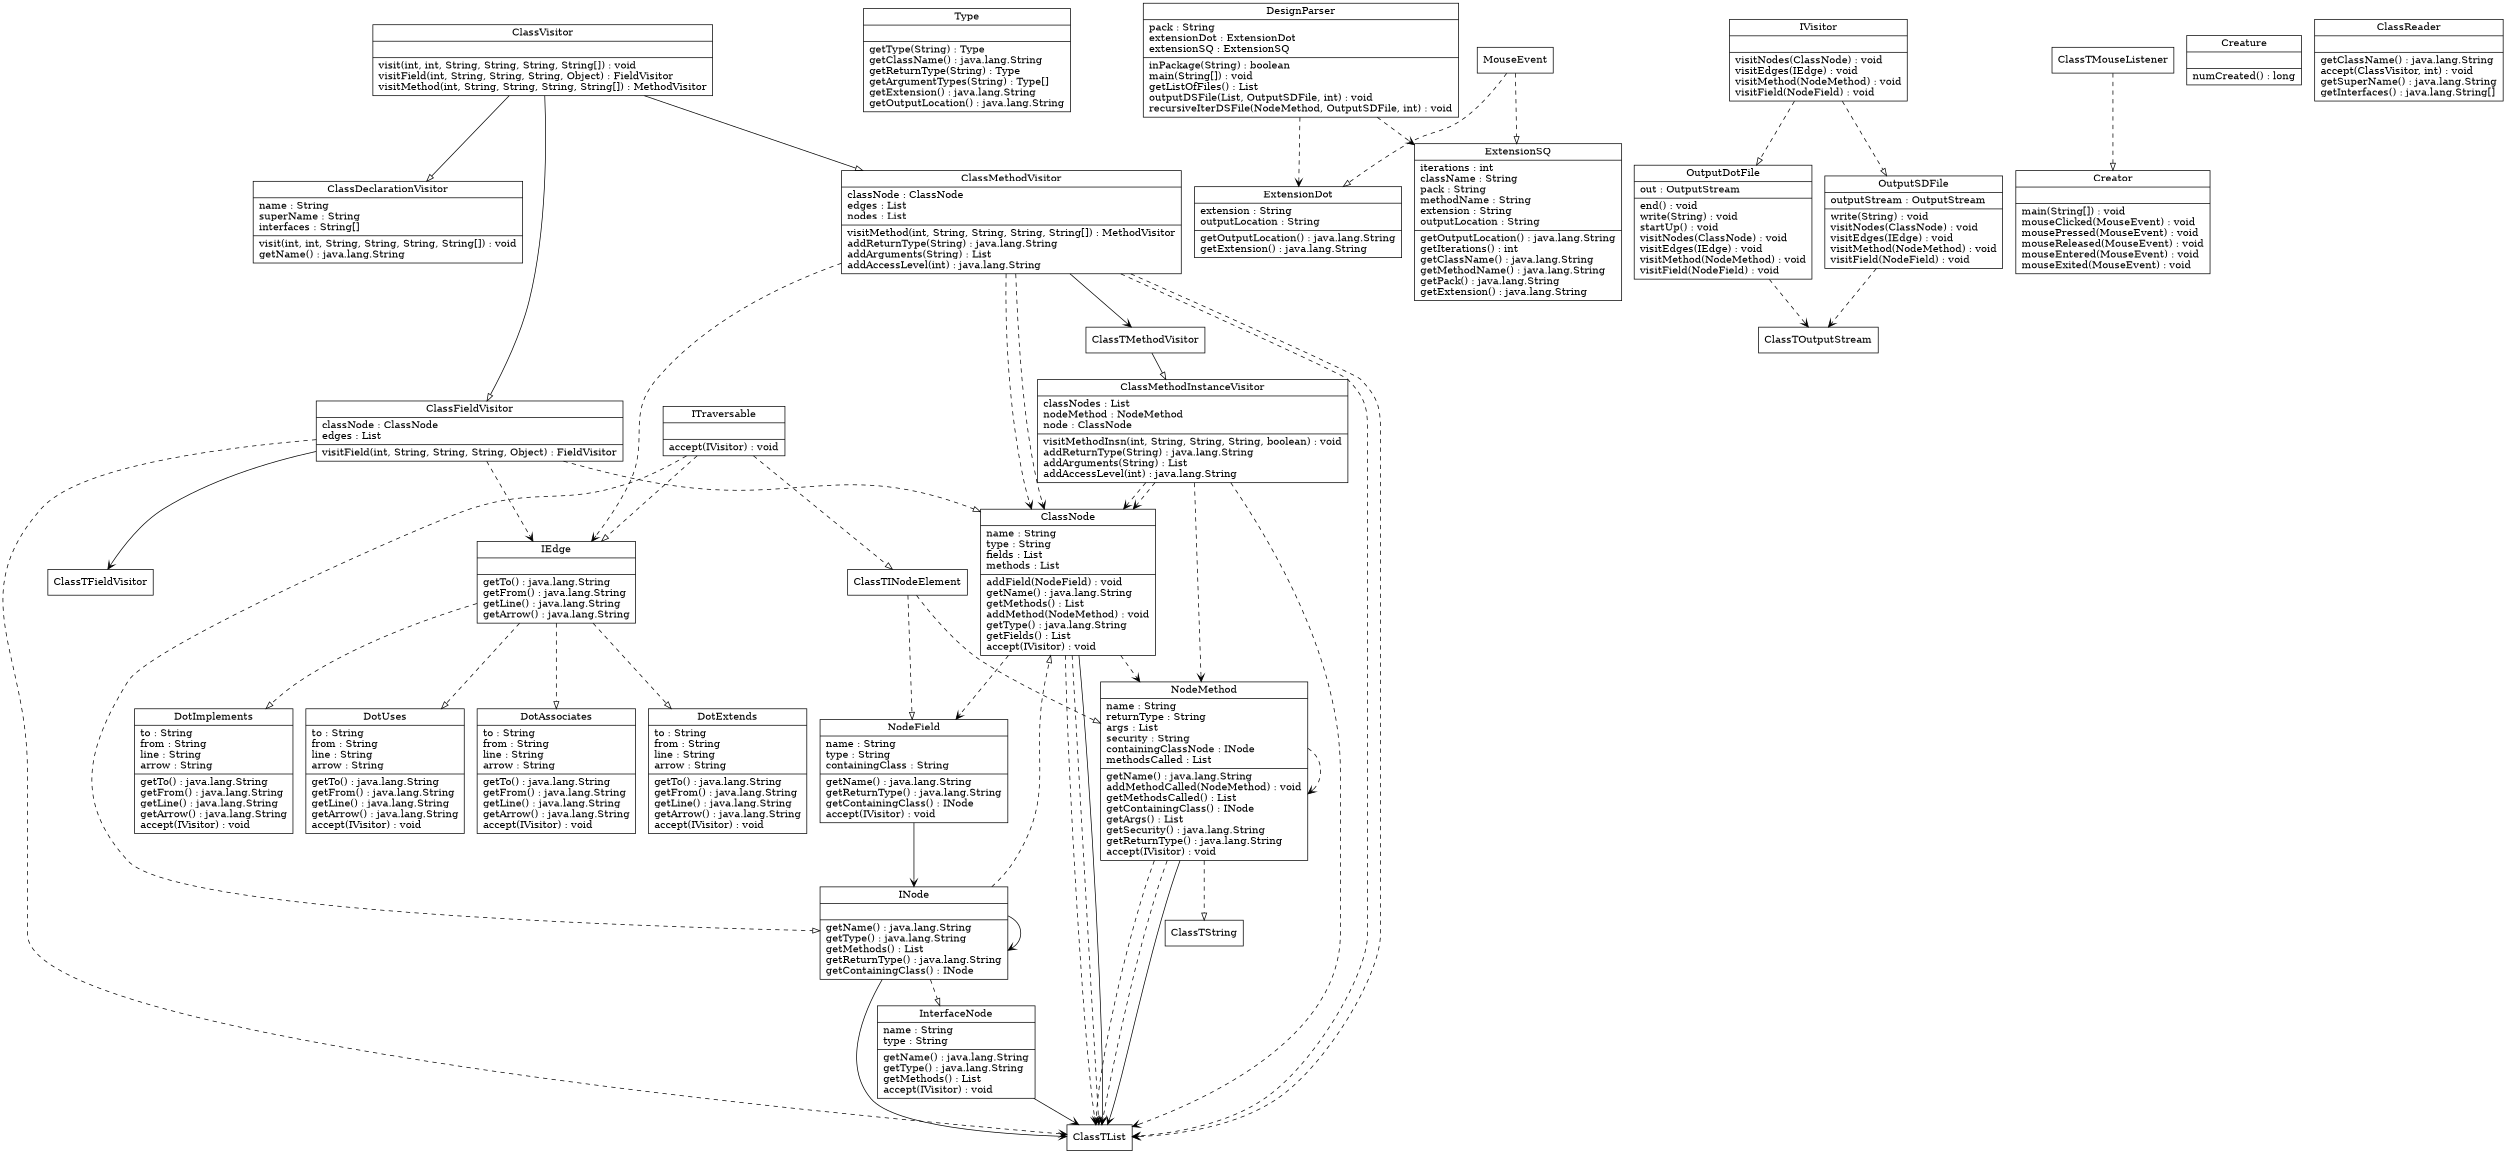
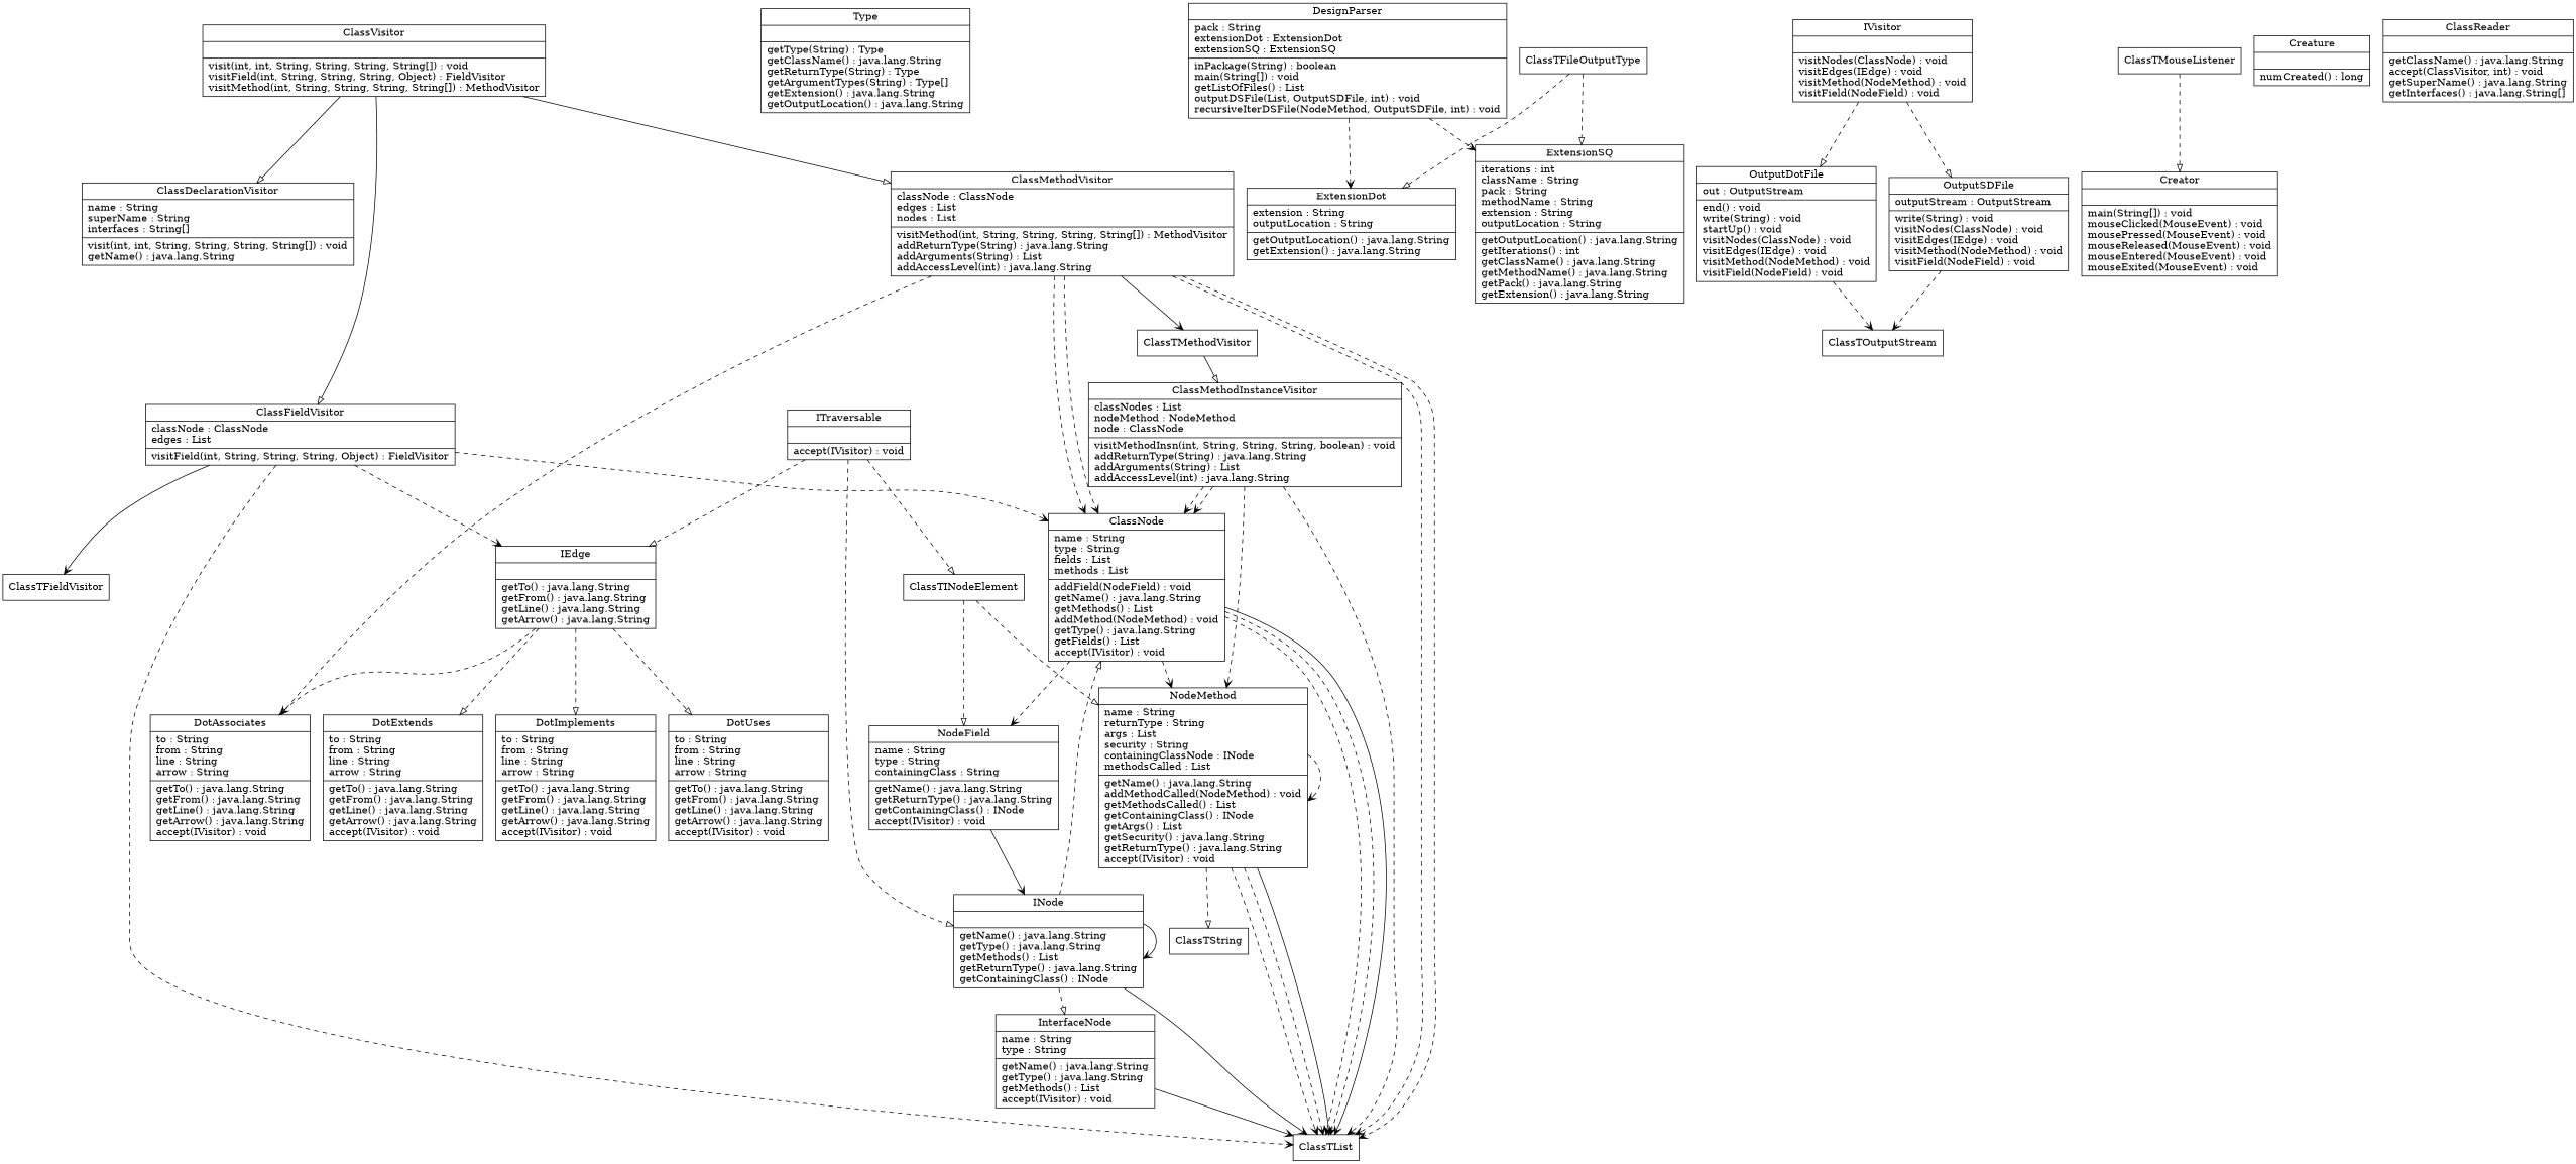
  digraph {
    fontname="Bitstream Vera Sans"
    fontsize=8
    node [shape=record]
    edge [arrowhead=vee style=dashed]
    n1 [label="{ClassDeclarationVisitor|name : String\lsuperName : String\linterfaces : String[]\l|visit(int, int, String, String, String, String[]) : void\lgetName() : java.lang.String\l}"]
    n2 [label="{ClassVisitor||visit(int, int, String, String, String, String[]) : void\lvisitField(int, String, String, String, Object) : FieldVisitor\lvisitMethod(int, String, String, String, String[]) : MethodVisitor\l}"]
    n3 [label="{ClassFieldVisitor|classNode : ClassNode\ledges : List\l|visitField(int, String, String, String, Object) : FieldVisitor\l}"]
    n4 [label="{ClassMethodVisitor|classNode : ClassNode\ledges : List\lnodes : List\l|visitMethod(int, String, String, String, String[]) : MethodVisitor\laddReturnType(String) : java.lang.String\laddArguments(String) : List\laddAccessLevel(int) : java.lang.String\l}"]
    n5 [label="{ClassNode|name : String\ltype : String\lfields : List\lmethods : List\l|addField(NodeField) : void\lgetName() : java.lang.String\lgetMethods() : List\laddMethod(NodeMethod) : void\lgetType() : java.lang.String\lgetFields() : List\laccept(IVisitor) : void\l}"]
    n6 [label="{IEdge||getTo() : java.lang.String\lgetFrom() : java.lang.String\lgetLine() : java.lang.String\lgetArrow() : java.lang.String\l}"]
    ClassTList
    ClassTFieldVisitor
    ClassTMethodVisitor
    n10 [label="{NodeMethod|name : String\lreturnType : String\largs : List\lsecurity : String\lcontainingClassNode : INode\lmethodsCalled : List\l|getName() : java.lang.String\laddMethodCalled(NodeMethod) : void\lgetMethodsCalled() : List\lgetContainingClass() : INode\lgetArgs() : List\lgetSecurity() : java.lang.String\lgetReturnType() : java.lang.String\laccept(IVisitor) : void\l}"]
    n11 [label="{NodeField|name : String\ltype : String\lcontainingClass : String\l|getName() : java.lang.String\lgetReturnType() : java.lang.String\lgetContainingClass() : INode\laccept(IVisitor) : void\l}"]
    n12 [label="{DotAssociates|to : String\lfrom : String\lline : String\larrow : String\l|getTo() : java.lang.String\lgetFrom() : java.lang.String\lgetLine() : java.lang.String\lgetArrow() : java.lang.String\laccept(IVisitor) : void\l}"]
    n13 [label="{DotExtends|to : String\lfrom : String\lline : String\larrow : String\l|getTo() : java.lang.String\lgetFrom() : java.lang.String\lgetLine() : java.lang.String\lgetArrow() : java.lang.String\laccept(IVisitor) : void\l}"]
    n14 [label="{DotImplements|to : String\lfrom : String\lline : String\larrow : String\l|getTo() : java.lang.String\lgetFrom() : java.lang.String\lgetLine() : java.lang.String\lgetArrow() : java.lang.String\laccept(IVisitor) : void\l}"]
    n15 [label="{DotUses|to : String\lfrom : String\lline : String\larrow : String\l|getTo() : java.lang.String\lgetFrom() : java.lang.String\lgetLine() : java.lang.String\lgetArrow() : java.lang.String\laccept(IVisitor) : void\l}"]
    n16 [label="{Type||getType(String) : Type\lgetClassName() : java.lang.String\lgetReturnType(String) : Type\lgetArgumentTypes(String) : Type[]\lgetExtension() : java.lang.String\lgetOutputLocation() : java.lang.String\l}"]
    ClassTString
    n18 [label="{INode||getName() : java.lang.String\lgetType() : java.lang.String\lgetMethods() : List\lgetReturnType() : java.lang.String\lgetContainingClass() : INode\l}"]
    n19 [label="{ClassMethodInstanceVisitor|classNodes : List\lnodeMethod : NodeMethod\lnode : ClassNode\l|visitMethodInsn(int, String, String, String, boolean) : void\laddReturnType(String) : java.lang.String\laddArguments(String) : List\laddAccessLevel(int) : java.lang.String\l}"]
    n20 [label="{DesignParser|pack : String\lextensionDot : ExtensionDot\lextensionSQ : ExtensionSQ\l|inPackage(String) : boolean\lmain(String[]) : void\lgetListOfFiles() : List\loutputDSFile(List, OutputSDFile, int) : void\lrecursiveIterDSFile(NodeMethod, OutputSDFile, int) : void\l}"]
    n21 [label="{ExtensionDot|extension : String\loutputLocation : String\l|getOutputLocation() : java.lang.String\lgetExtension() : java.lang.String\l}"]
    n22 [label="{ExtensionSQ|iterations : int\lclassName : String\lpack : String\lmethodName : String\lextension : String\loutputLocation : String\l|getOutputLocation() : java.lang.String\lgetIterations() : int\lgetClassName() : java.lang.String\lgetMethodName() : java.lang.String\lgetPack() : java.lang.String\lgetExtension() : java.lang.String\l}"]
    n23 [label="{InterfaceNode|name : String\ltype : String\l|getName() : java.lang.String\lgetType() : java.lang.String\lgetMethods() : List\laccept(IVisitor) : void\l}"]
    n24 [label="{IVisitor||visitNodes(ClassNode) : void\lvisitEdges(IEdge) : void\lvisitMethod(NodeMethod) : void\lvisitField(NodeField) : void\l}"]
    n25 [label="{OutputDotFile|out : OutputStream\l|end() : void\lwrite(String) : void\lstartUp() : void\lvisitNodes(ClassNode) : void\lvisitEdges(IEdge) : void\lvisitMethod(NodeMethod) : void\lvisitField(NodeField) : void\l}"]
    n26 [label="{OutputSDFile|outputStream : OutputStream\l|write(String) : void\lvisitNodes(ClassNode) : void\lvisitEdges(IEdge) : void\lvisitMethod(NodeMethod) : void\lvisitField(NodeField) : void\l}"]
    ClassTOutputStream
    n28 [label="{Creator||main(String[]) : void\lmouseClicked(MouseEvent) : void\lmousePressed(MouseEvent) : void\lmouseReleased(MouseEvent) : void\lmouseEntered(MouseEvent) : void\lmouseExited(MouseEvent) : void\l}"]
    n29 [label="{Creature||numCreated() : long\l}"]
    n30 [label="{ClassReader||getClassName() : java.lang.String\laccept(ClassVisitor, int) : void\lgetSuperName() : java.lang.String\lgetInterfaces() : java.lang.String[]\l}"]
    n31 [label="{ITraversable||accept(IVisitor) : void\l}"]
    ClassTINodeElement
    ClassTMouseListener
-   ClassTFileOutputType [label=MouseEvent]
+   ClassTFileOutputType
    n2 -> n1 [arrowhead=empty style=solid]
    n2 -> n3 [arrowhead=empty style=solid]
    n2 -> n4 [arrowhead=empty style=solid]
-   n3 -> n5 [arrowhead=empty]
+   n3 -> n5
    n3 -> n6
    n3 -> ClassTList
    n3 -> ClassTFieldVisitor [style=solid]
    n4 -> n5
    n4 -> n5
-   n4 -> n6
+   n4 -> n12
    n4 -> ClassTList
    n4 -> ClassTList
    n4 -> ClassTMethodVisitor [style=solid]
    n5 -> ClassTList
    n5 -> ClassTList
    n5 -> ClassTList [style=solid]
    n5 -> n10
    n5 -> n11
    n6 -> n12 [arrowhead=empty]
    n6 -> n13 [arrowhead=empty]
    n6 -> n14 [arrowhead=empty]
    n6 -> n15 [arrowhead=empty]
    ClassTMethodVisitor -> n19 [arrowhead=empty style=solid]
    n10 -> ClassTList
    n10 -> ClassTList
    n10 -> ClassTList [style=solid]
    n10 -> n10
    n10 -> ClassTString [arrowhead=empty]
    n11 -> n18 [style=solid]
    n18 -> n5 [arrowhead=empty]
    n18 -> ClassTList [style=solid]
    n18 -> n18 [style=solid]
    n18 -> n23 [arrowhead=empty]
    n19 -> n5
    n19 -> n5
    n19 -> ClassTList
    n19 -> n10
    n20 -> n21
    n20 -> n22
    n23 -> ClassTList [style=solid]
    n24 -> n25 [arrowhead=empty]
    n24 -> n26 [arrowhead=empty]
    n25 -> ClassTOutputStream
    n26 -> ClassTOutputStream
    n31 -> n6 [arrowhead=empty]
    n31 -> n18 [arrowhead=empty]
    n31 -> ClassTINodeElement [arrowhead=empty]
    ClassTINodeElement -> n10 [arrowhead=empty]
    ClassTINodeElement -> n11 [arrowhead=empty]
    ClassTMouseListener -> n28 [arrowhead=empty]
    ClassTFileOutputType -> n21 [arrowhead=empty]
    ClassTFileOutputType -> n22 [arrowhead=empty]
  }
